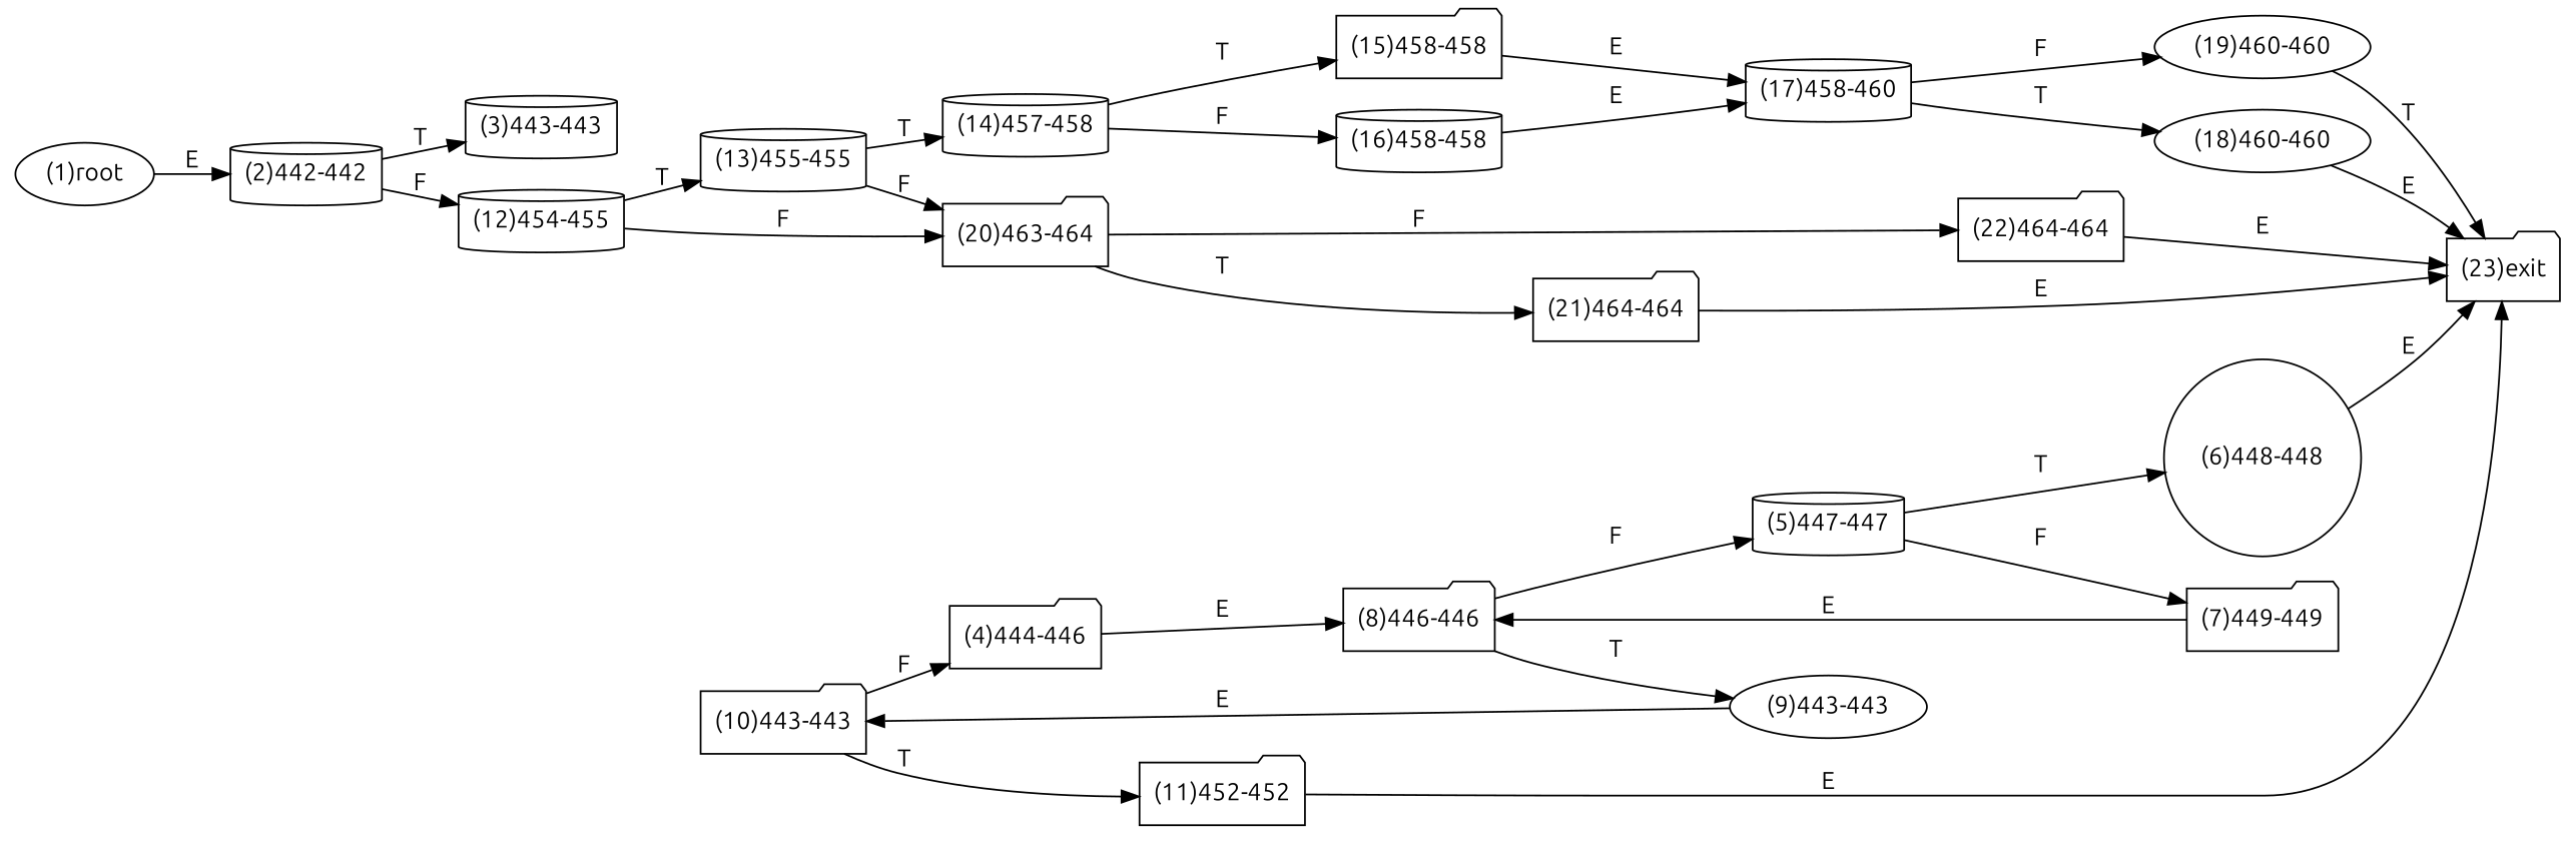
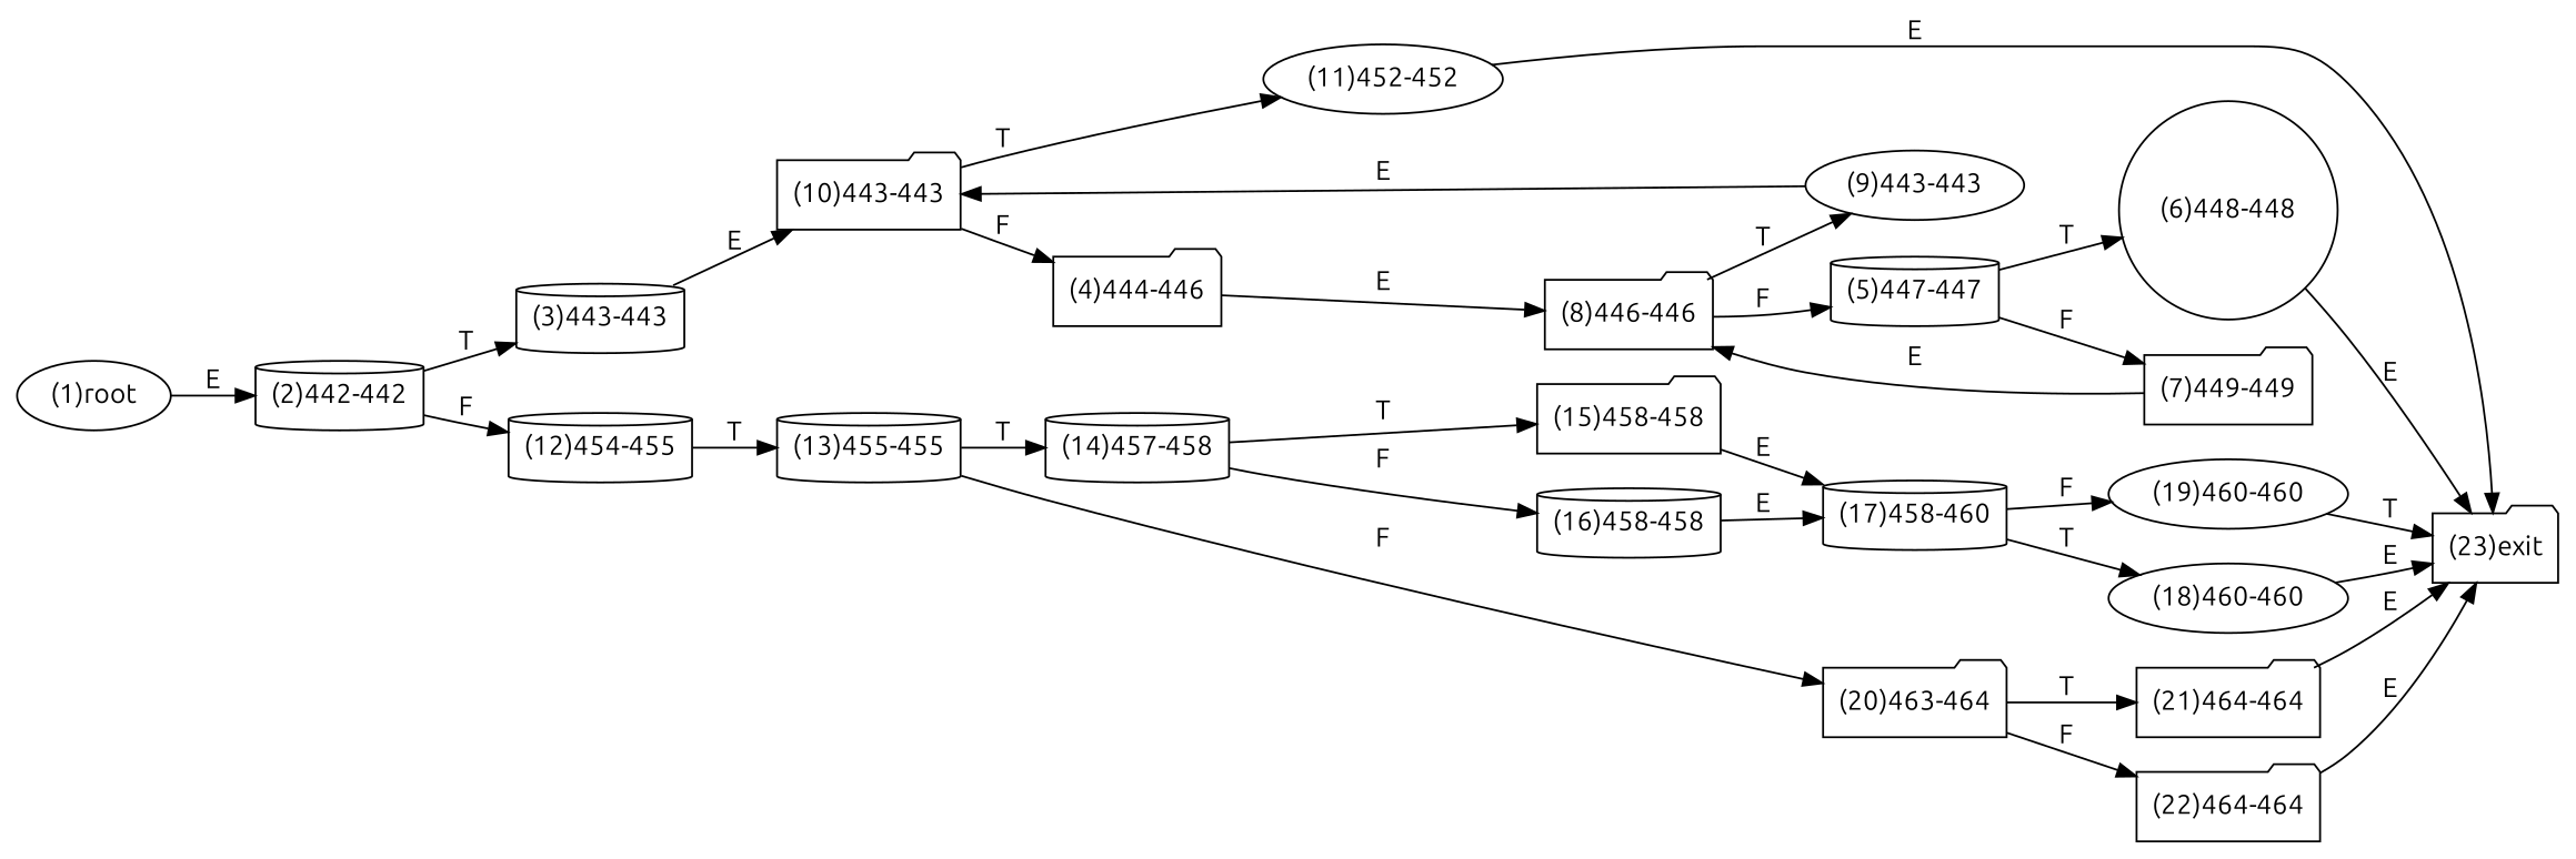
  digraph {
    fontname=Ubuntu
    rankdir=LR
    node [fontname=Ubuntu shape=folder]
    edge [fontname=Ubuntu]
    n1 [label="(1)root" shape=ellipse]
    n2 [label="(2)442-442" shape=cylinder]
    n3 [label="(3)443-443" shape=cylinder]
    n4 [label="(12)454-455" shape=cylinder]
    n5 [label="(10)443-443"]
    n6 [label="(13)455-455" shape=cylinder]
    n7 [label="(20)463-464"]
    n8 [label="(4)444-446"]
-   n9 [label="(11)452-452"]
+   n9 [label="(11)452-452" shape=ellipse]
    n10 [label="(8)446-446"]
    n11 [label="(5)447-447" shape=cylinder]
    n12 [label="(9)443-443" shape=ellipse]
    n13 [label="(6)448-448" shape=circle]
    n14 [label="(7)449-449"]
    n15 [label="(23)exit"]
    n16 [label="(14)457-458" shape=cylinder]
    n17 [label="(21)464-464"]
    n18 [label="(22)464-464"]
    n19 [label="(15)458-458"]
    n20 [label="(16)458-458" shape=cylinder]
    n21 [label="(17)458-460" shape=cylinder]
    n22 [label="(19)460-460" shape=ellipse]
    n23 [label="(18)460-460" shape=ellipse]
    n1 -> n2 [label=E]
    n2 -> n3 [label=T]
    n2 -> n4 [label=F]
+   n3 -> n5 [label=E]
    n4 -> n6 [label=T]
-   n4 -> n7 [label=F]
    n5 -> n8 [label=F]
    n5 -> n9 [label=T]
    n6 -> n7 [label=F]
    n6 -> n16 [label=T]
    n7 -> n17 [label=T]
    n7 -> n18 [label=F]
    n8 -> n10 [label=E]
    n9 -> n15 [label=E]
    n10 -> n11 [label=F]
    n10 -> n12 [label=T]
    n11 -> n13 [label=T]
    n11 -> n14 [label=F]
    n12 -> n5 [label=E]
    n13 -> n15 [label=E]
    n14 -> n10 [label=E]
    n16 -> n19 [label=T]
    n16 -> n20 [label=F]
    n17 -> n15 [label=E]
    n18 -> n15 [label=E]
    n19 -> n21 [label=E]
    n20 -> n21 [label=E]
    n21 -> n22 [label=F]
    n21 -> n23 [label=T]
    n22 -> n15 [label=T]
    n23 -> n15 [label=E]
  }
